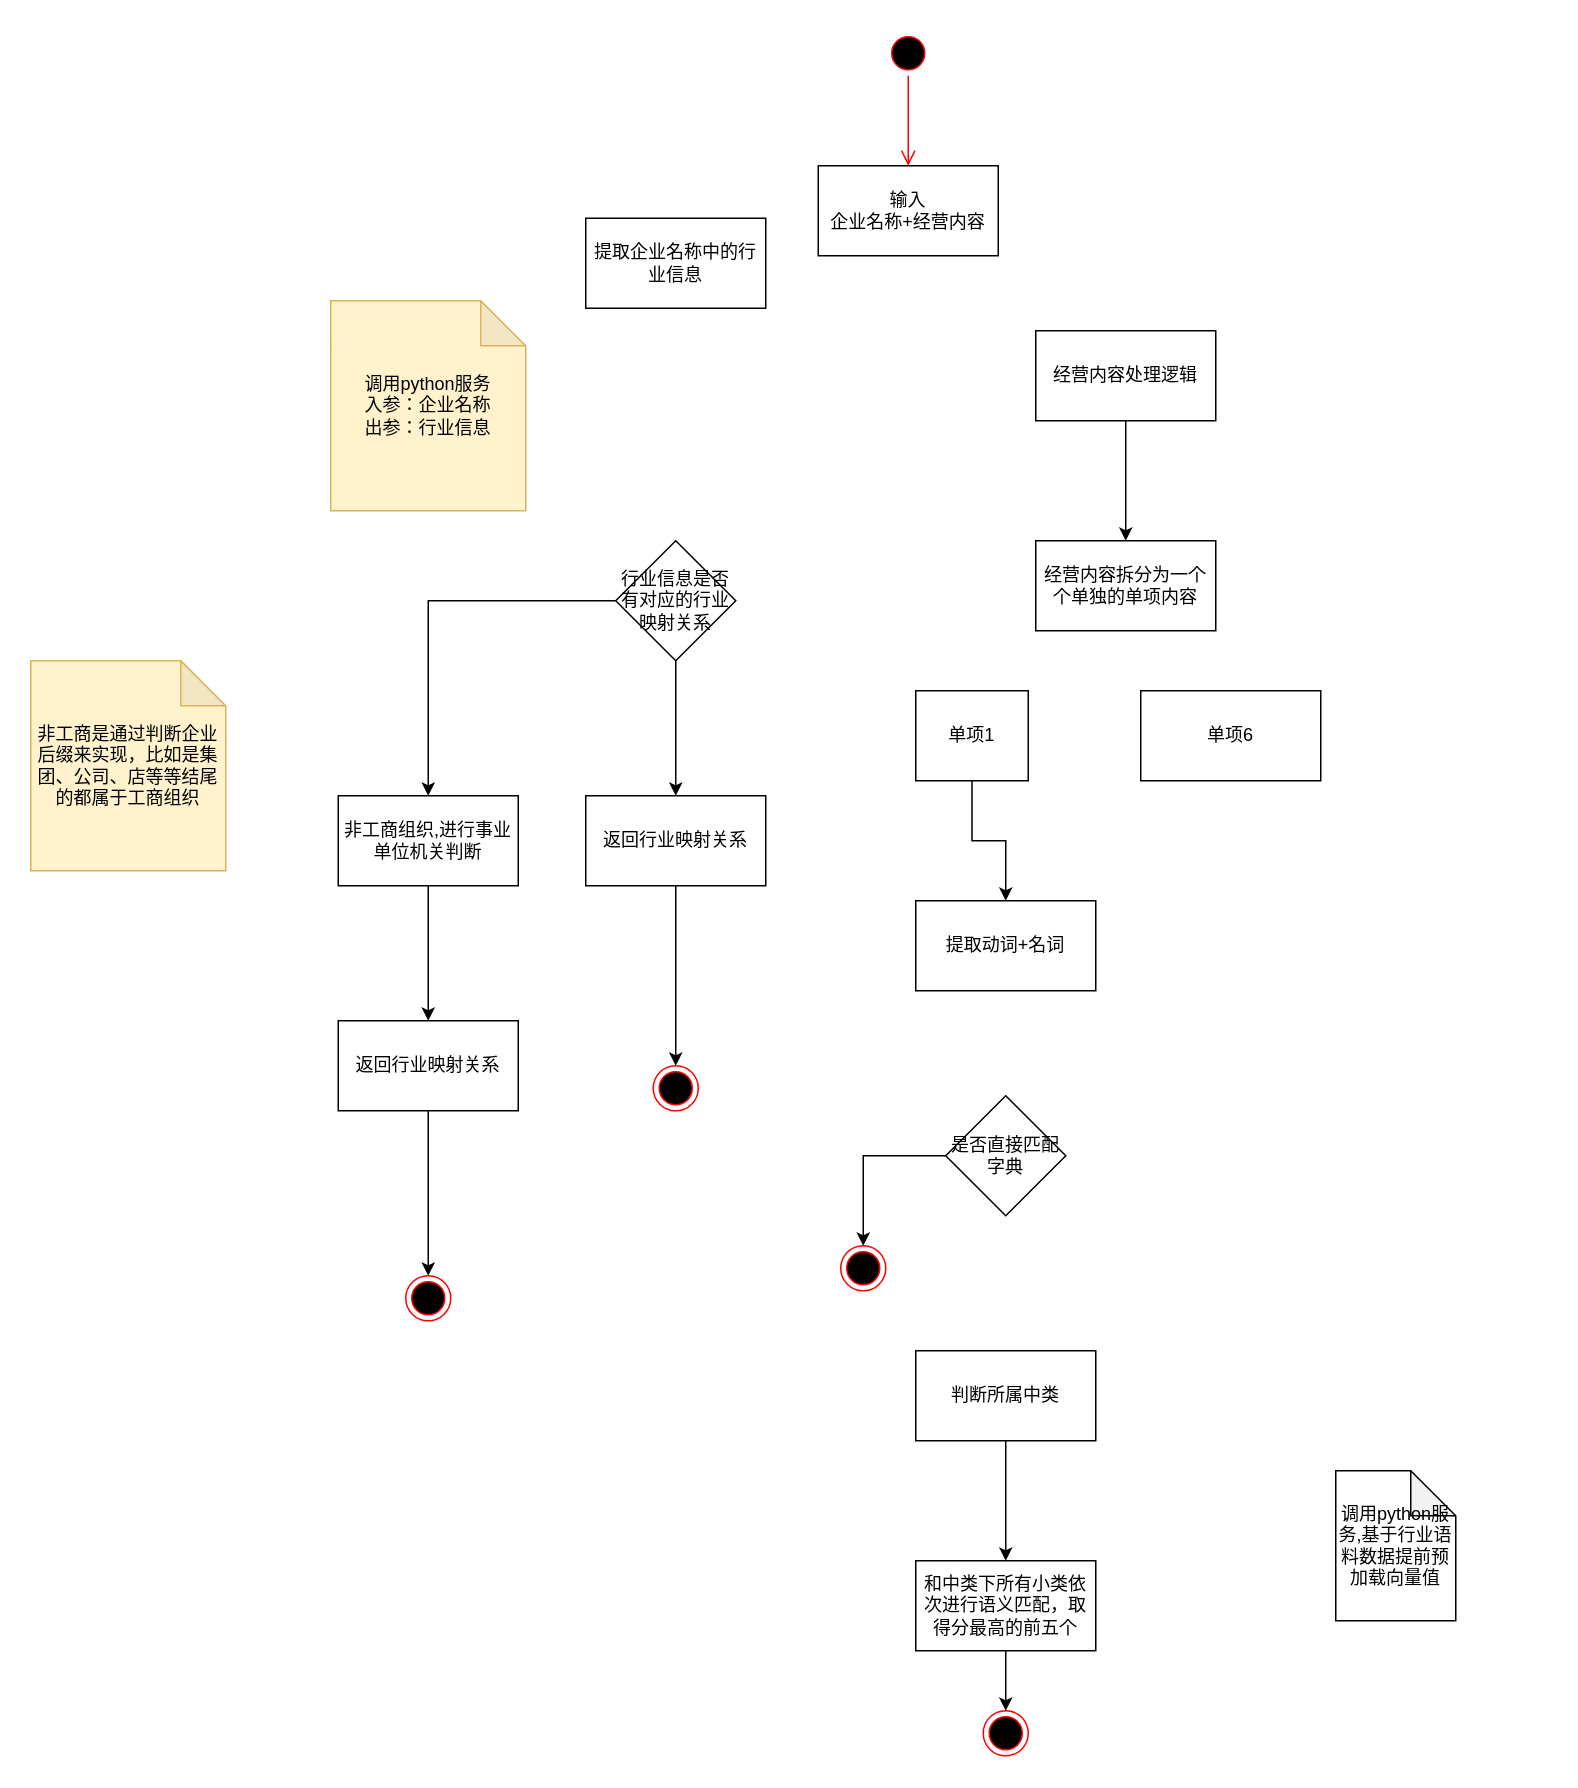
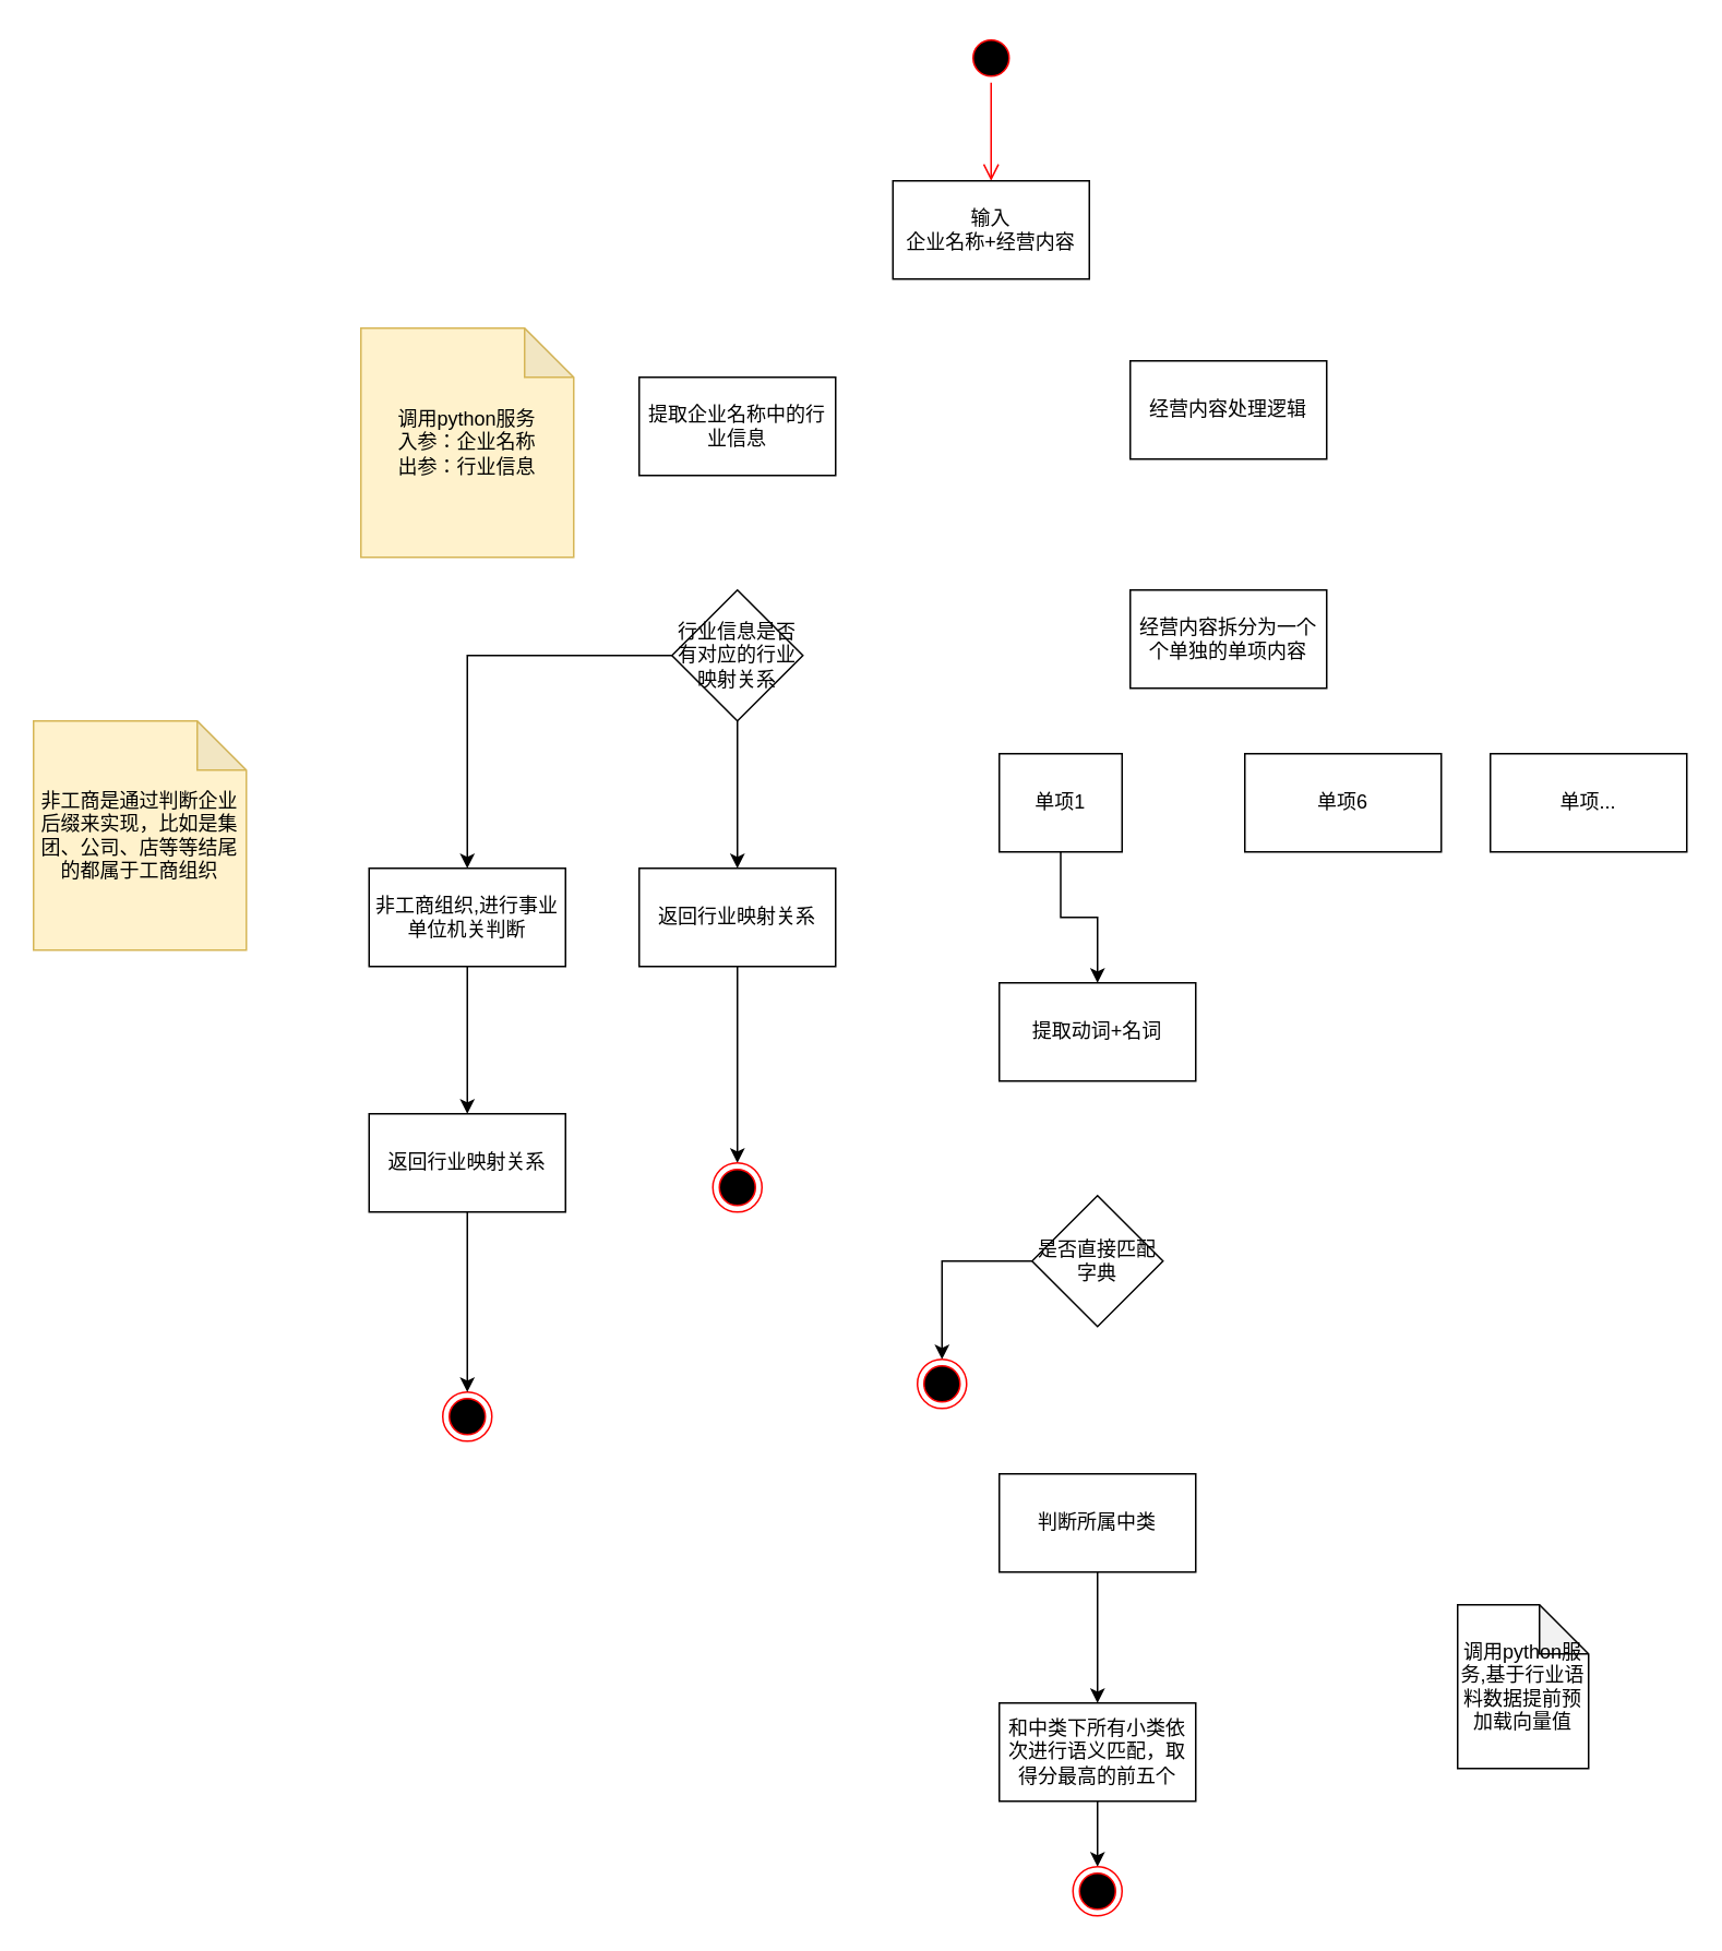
  <mxCell id="0" />
  <mxCell id="1" parent="0" />
  <mxCell id="2" value="" style="ellipse;html=1;shape=startState;fillColor=#000000;strokeColor=#ff0000;" vertex="1" parent="1"><mxGeometry x="590" y="20" width="30" height="30" as="geometry" /></mxCell>
  <mxCell id="3" value="" style="edgeStyle=orthogonalEdgeStyle;html=1;verticalAlign=bottom;endArrow=open;endSize=8;strokeColor=#ff0000;rounded=0;entryX=0.5;entryY=0;entryDx=0;entryDy=0;" edge="1" source="2" parent="1" target="4"><mxGeometry relative="1" as="geometry"><mxPoint x="605" y="110" as="targetPoint" /></mxGeometry></mxCell>
  <mxCell id="4" value="输入&lt;div&gt;企业名称+经营内容&lt;/div&gt;" style="rounded=0;whiteSpace=wrap;html=1;" vertex="1" parent="1"><mxGeometry x="545" y="110" width="120" height="60" as="geometry" /></mxCell>
- <mxCell id="5" value="提取企业名称中的行业信息" style="rounded=0;whiteSpace=wrap;html=1;" vertex="1" parent="1"><mxGeometry x="390" y="145" width="120" height="60" as="geometry" /></mxCell>
- <mxCell id="6" value="" style="edgeStyle=orthogonalEdgeStyle;rounded=0;orthogonalLoop=1;jettySize=auto;html=1;" edge="1" parent="1" source="7" target="21"><mxGeometry relative="1" as="geometry" /></mxCell>
+ <mxCell id="5" value="提取企业名称中的行业信息" style="rounded=0;whiteSpace=wrap;html=1;" vertex="1" parent="1"><mxGeometry x="390" y="230" width="120" height="60" as="geometry" /></mxCell>
  <mxCell id="7" value="经营内容处理逻辑" style="rounded=0;whiteSpace=wrap;html=1;" vertex="1" parent="1"><mxGeometry x="690" y="220" width="120" height="60" as="geometry" /></mxCell>
  <mxCell id="8" value="调用python服务&lt;div&gt;入参：企业名称&lt;/div&gt;&lt;div&gt;出参：行业信息&lt;/div&gt;" style="shape=note;whiteSpace=wrap;html=1;backgroundOutline=1;darkOpacity=0.05;fillColor=#fff2cc;strokeColor=#d6b656;" vertex="1" parent="1"><mxGeometry x="220" y="200" width="130" height="140" as="geometry" /></mxCell>
  <mxCell id="9" value="" style="edgeStyle=orthogonalEdgeStyle;rounded=0;orthogonalLoop=1;jettySize=auto;html=1;" edge="1" parent="1" source="11" target="13"><mxGeometry relative="1" as="geometry" /></mxCell>
  <mxCell id="10" value="" style="edgeStyle=orthogonalEdgeStyle;rounded=0;orthogonalLoop=1;jettySize=auto;html=1;" edge="1" parent="1" source="11" target="15"><mxGeometry relative="1" as="geometry" /></mxCell>
  <mxCell id="11" value="行业信息是否有对应的行业映射关系" style="rhombus;whiteSpace=wrap;html=1;rounded=0;" vertex="1" parent="1"><mxGeometry x="410" y="360" width="80" height="80" as="geometry" /></mxCell>
  <mxCell id="12" style="edgeStyle=orthogonalEdgeStyle;rounded=0;orthogonalLoop=1;jettySize=auto;html=1;exitX=0.5;exitY=1;exitDx=0;exitDy=0;entryX=0.5;entryY=0;entryDx=0;entryDy=0;" edge="1" parent="1" source="13" target="20"><mxGeometry relative="1" as="geometry" /></mxCell>
  <mxCell id="13" value="返回行业映射关系" style="whiteSpace=wrap;html=1;rounded=0;" vertex="1" parent="1"><mxGeometry x="390" y="530" width="120" height="60" as="geometry" /></mxCell>
  <mxCell id="14" value="" style="edgeStyle=orthogonalEdgeStyle;rounded=0;orthogonalLoop=1;jettySize=auto;html=1;" edge="1" parent="1" source="15" target="18"><mxGeometry relative="1" as="geometry" /></mxCell>
  <mxCell id="15" value="非工商组织,进行事业单位机关判断" style="whiteSpace=wrap;html=1;rounded=0;" vertex="1" parent="1"><mxGeometry x="225" y="530" width="120" height="60" as="geometry" /></mxCell>
  <mxCell id="16" value="" style="ellipse;html=1;shape=endState;fillColor=#000000;strokeColor=#ff0000;" vertex="1" parent="1"><mxGeometry x="270" y="850" width="30" height="30" as="geometry" /></mxCell>
  <mxCell id="17" value="" style="edgeStyle=orthogonalEdgeStyle;rounded=0;orthogonalLoop=1;jettySize=auto;html=1;" edge="1" parent="1" source="18" target="16"><mxGeometry relative="1" as="geometry" /></mxCell>
  <mxCell id="18" value="返回行业映射关系" style="whiteSpace=wrap;html=1;rounded=0;" vertex="1" parent="1"><mxGeometry x="225" y="680" width="120" height="60" as="geometry" /></mxCell>
  <mxCell id="19" value="非工商是通过判断企业后缀来实现，比如是集团、公司、店等等结尾的都属于工商组织" style="shape=note;whiteSpace=wrap;html=1;backgroundOutline=1;darkOpacity=0.05;fillColor=#fff2cc;strokeColor=#d6b656;" vertex="1" parent="1"><mxGeometry x="20" y="440" width="130" height="140" as="geometry" /></mxCell>
  <mxCell id="20" value="" style="ellipse;html=1;shape=endState;fillColor=#000000;strokeColor=#ff0000;" vertex="1" parent="1"><mxGeometry x="435" y="710" width="30" height="30" as="geometry" /></mxCell>
  <mxCell id="21" value="经营内容拆分为一个个单独的单项内容" style="rounded=0;whiteSpace=wrap;html=1;" vertex="1" parent="1"><mxGeometry x="690" y="360" width="120" height="60" as="geometry" /></mxCell>
  <mxCell id="22" value="" style="edgeStyle=orthogonalEdgeStyle;rounded=0;orthogonalLoop=1;jettySize=auto;html=1;" edge="1" parent="1" source="23" target="26"><mxGeometry relative="1" as="geometry" /></mxCell>
  <mxCell id="23" value="单项1" style="rounded=0;whiteSpace=wrap;html=1;" vertex="1" parent="1"><mxGeometry x="610" y="460" width="75" height="60" as="geometry" /></mxCell>
  <mxCell id="24" value="单项6" style="rounded=0;whiteSpace=wrap;html=1;" vertex="1" parent="1"><mxGeometry x="760" y="460" width="120" height="60" as="geometry" /></mxCell>
+ <mxCell id="25" value="单项..." style="rounded=0;whiteSpace=wrap;html=1;" vertex="1" parent="1"><mxGeometry x="910" y="460" width="120" height="60" as="geometry" /></mxCell>
  <mxCell id="26" value="提取动词+名词" style="rounded=0;whiteSpace=wrap;html=1;" vertex="1" parent="1"><mxGeometry x="610" y="600" width="120" height="60" as="geometry" /></mxCell>
  <mxCell id="27" value="" style="edgeStyle=orthogonalEdgeStyle;rounded=0;orthogonalLoop=1;jettySize=auto;html=1;" edge="1" parent="1" source="28" target="29"><mxGeometry relative="1" as="geometry" /></mxCell>
  <mxCell id="28" value="是否直接匹配字典" style="rhombus;whiteSpace=wrap;html=1;rounded=0;" vertex="1" parent="1"><mxGeometry x="630" y="730" width="80" height="80" as="geometry" /></mxCell>
  <mxCell id="29" value="" style="ellipse;html=1;shape=endState;fillColor=#000000;strokeColor=#ff0000;" vertex="1" parent="1"><mxGeometry x="560" y="830" width="30" height="30" as="geometry" /></mxCell>
  <mxCell id="30" value="" style="edgeStyle=orthogonalEdgeStyle;rounded=0;orthogonalLoop=1;jettySize=auto;html=1;" edge="1" parent="1" source="31" target="33"><mxGeometry relative="1" as="geometry" /></mxCell>
  <mxCell id="31" value="判断所属中类" style="whiteSpace=wrap;html=1;rounded=0;" vertex="1" parent="1"><mxGeometry x="610" y="900" width="120" height="60" as="geometry" /></mxCell>
  <mxCell id="32" value="" style="edgeStyle=orthogonalEdgeStyle;rounded=0;orthogonalLoop=1;jettySize=auto;html=1;" edge="1" parent="1" source="33" target="34"><mxGeometry relative="1" as="geometry" /></mxCell>
  <mxCell id="33" value="和中类下所有小类依次进行语义匹配，取得分最高的前五个" style="whiteSpace=wrap;html=1;rounded=0;" vertex="1" parent="1"><mxGeometry x="610" y="1040" width="120" height="60" as="geometry" /></mxCell>
  <mxCell id="34" value="" style="ellipse;html=1;shape=endState;fillColor=#000000;strokeColor=#ff0000;" vertex="1" parent="1"><mxGeometry x="655" y="1140" width="30" height="30" as="geometry" /></mxCell>
  <mxCell id="35" value="调用python服务,基于行业语料数据提前预加载向量值" style="shape=note;whiteSpace=wrap;html=1;backgroundOutline=1;darkOpacity=0.05;" vertex="1" parent="1"><mxGeometry x="890" y="980" width="80" height="100" as="geometry" /></mxCell>
